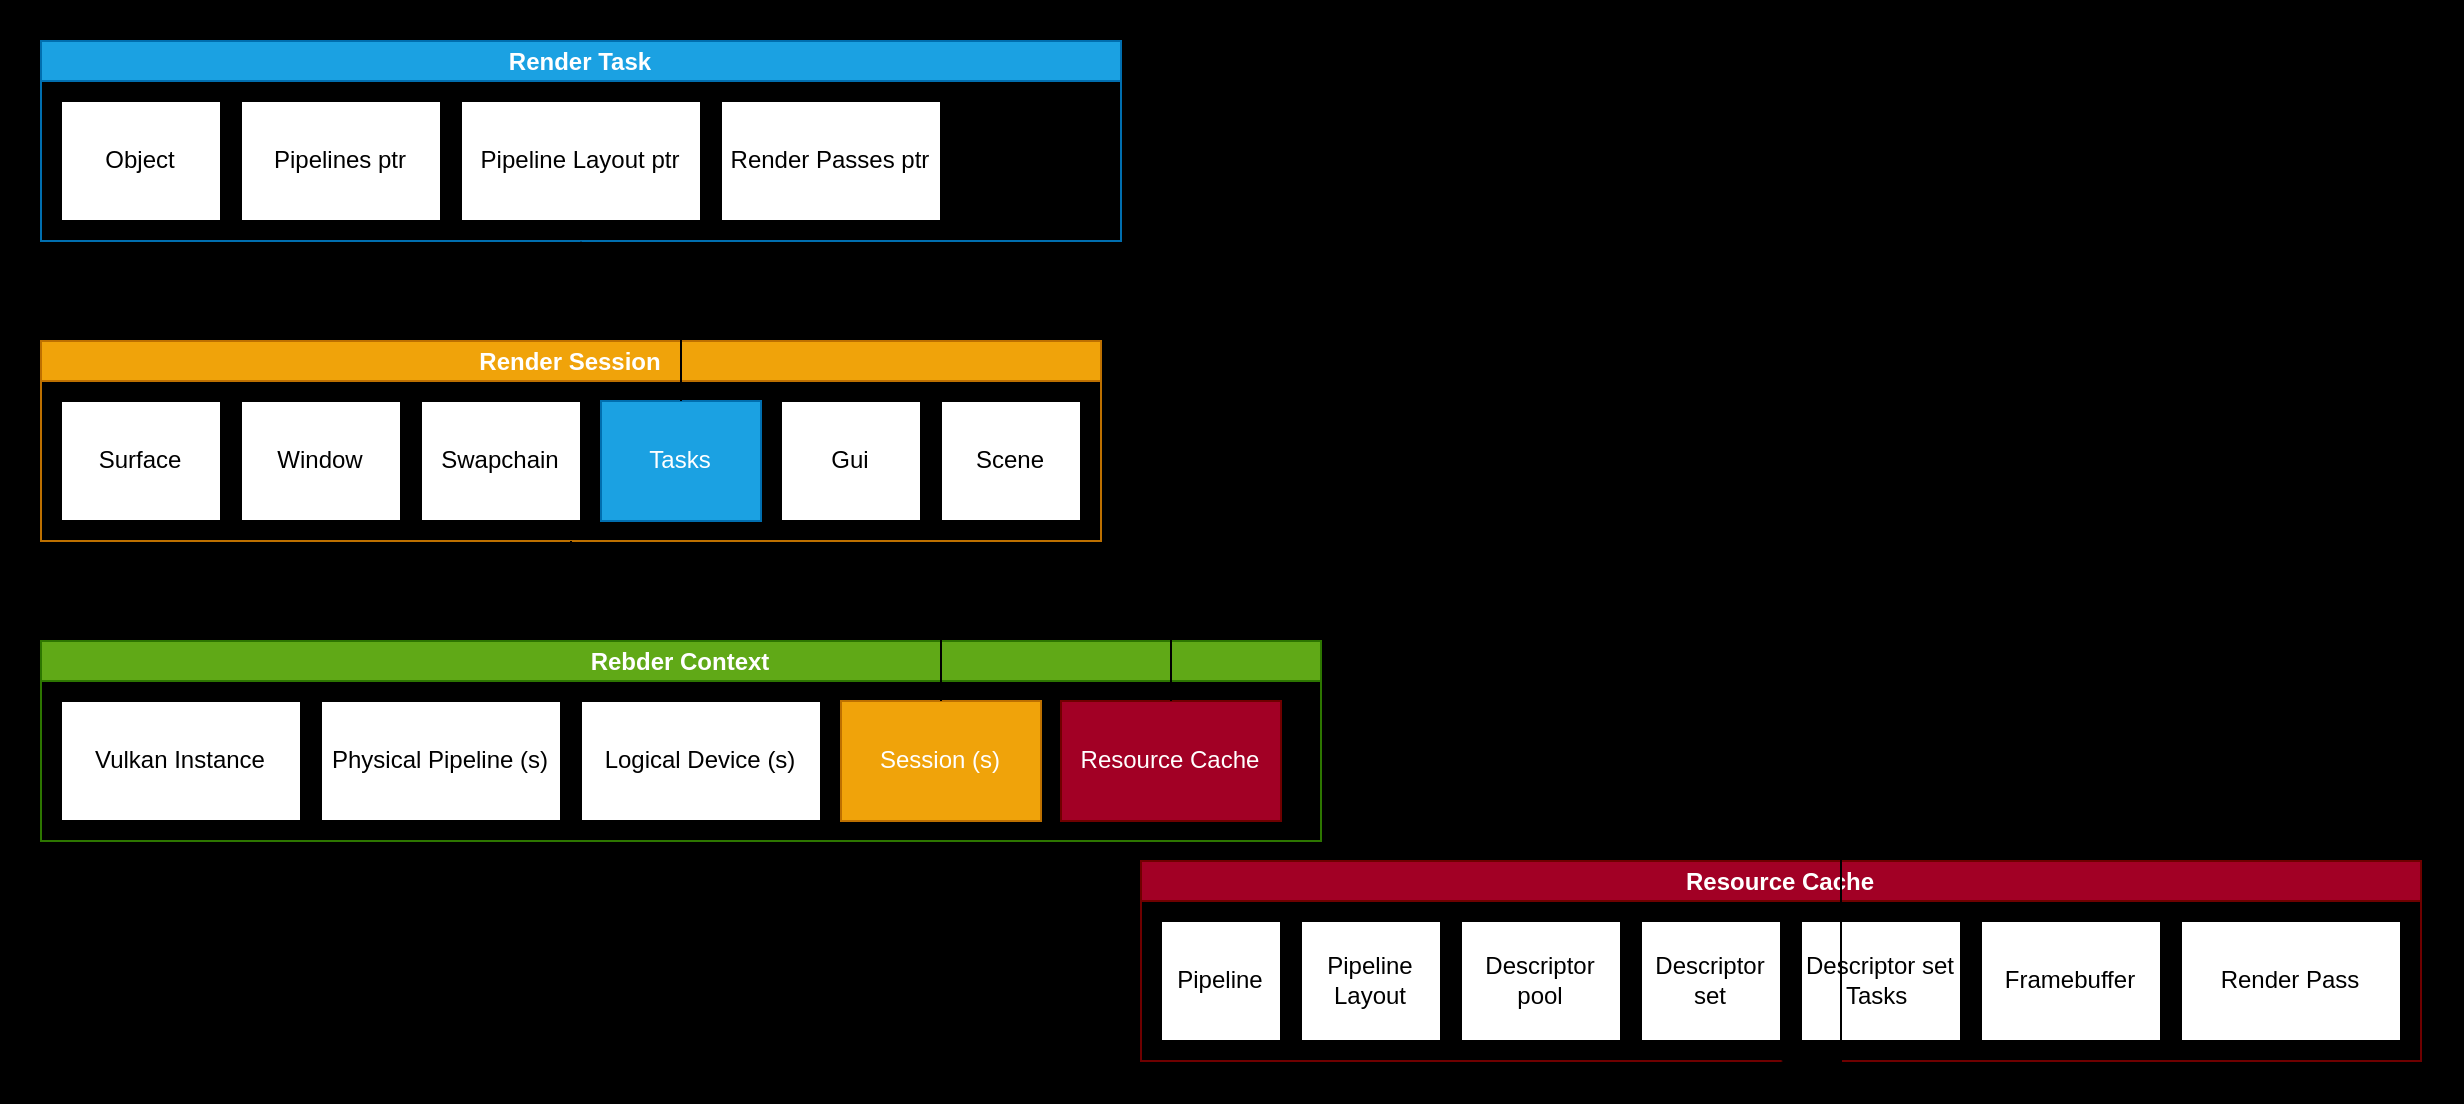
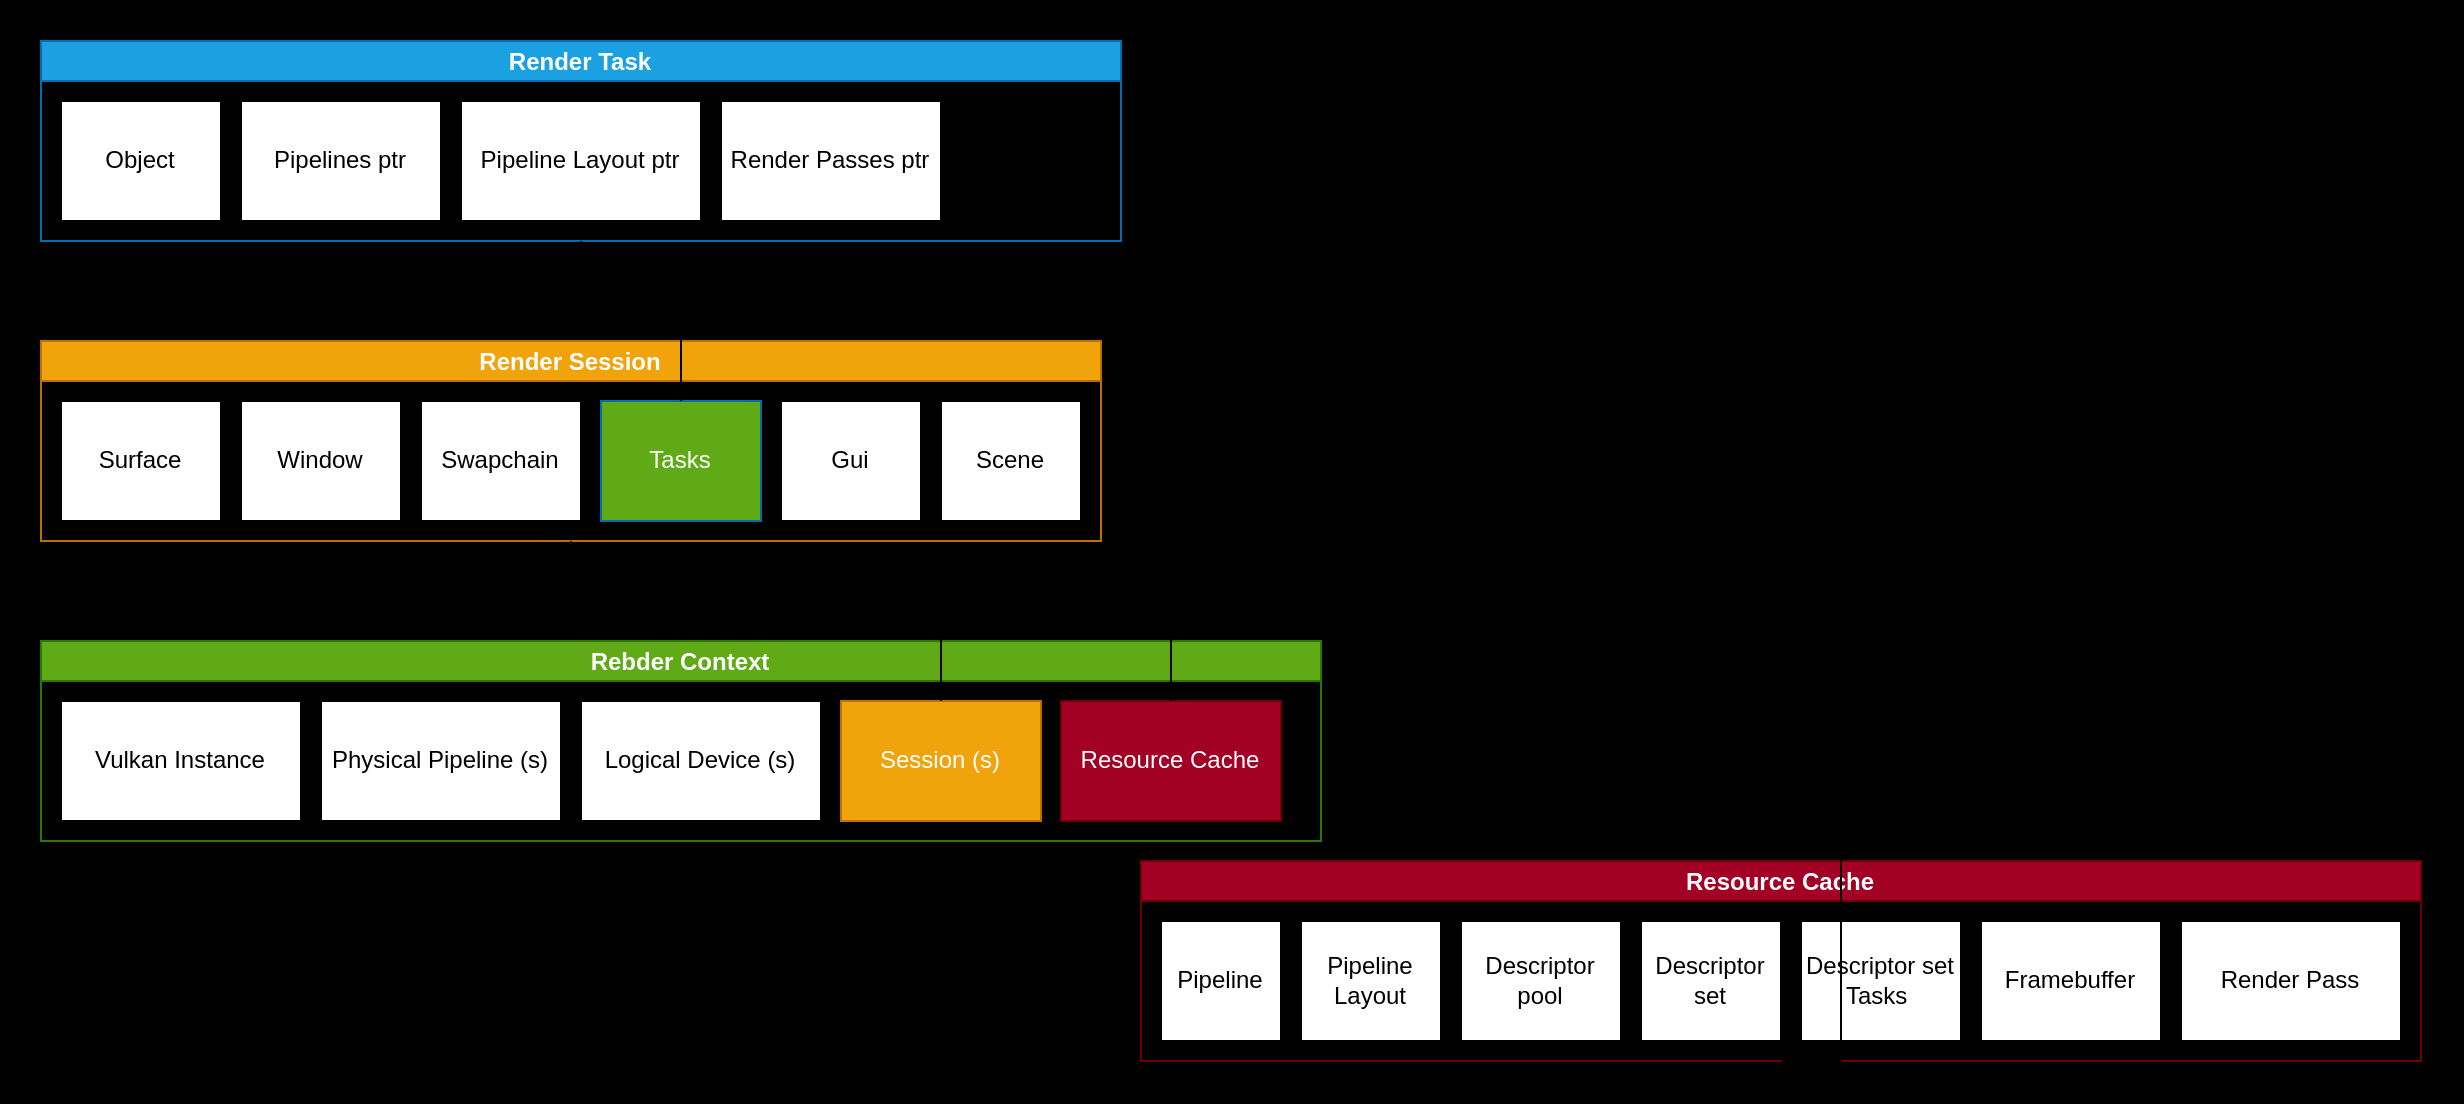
  <mxCell id="0" />
  <mxCell id="1" parent="0" />
  <mxCell id="2" value="Rebder Context" style="swimlane;startSize=20;fillColor=#60a917;strokeColor=#2D7600;fontColor=#ffffff;" parent="1" vertex="1"><mxGeometry x="20" y="320" width="640" height="100" as="geometry" /></mxCell>
  <mxCell id="3" value="Vulkan Instance" style="whiteSpace=wrap;html=1;" parent="2" vertex="1"><mxGeometry x="10" y="30" width="120" height="60" as="geometry" /></mxCell>
  <mxCell id="4" value="Physical Pipeline (s)" style="whiteSpace=wrap;html=1;" parent="2" vertex="1"><mxGeometry x="140" y="30" width="120" height="60" as="geometry" /></mxCell>
  <mxCell id="5" value="Logical Device (s)" style="whiteSpace=wrap;html=1;" parent="2" vertex="1"><mxGeometry x="270" y="30" width="120" height="60" as="geometry" /></mxCell>
  <mxCell id="6" value="Session (s)" style="whiteSpace=wrap;html=1;fillColor=#f0a30a;strokeColor=#BD7000;fontColor=#ffffff;" parent="2" vertex="1"><mxGeometry x="400" y="30" width="100" height="60" as="geometry" /></mxCell>
  <mxCell id="7" value="Resource Cache" style="whiteSpace=wrap;html=1;fillColor=#a20025;strokeColor=#6F0000;fontColor=#ffffff;" parent="2" vertex="1"><mxGeometry x="510" y="30" width="110" height="60" as="geometry" /></mxCell>
  <mxCell id="8" value="Render Task" style="swimlane;fillColor=#1ba1e2;strokeColor=#006EAF;fontColor=#ffffff;startSize=20;" parent="1" vertex="1"><mxGeometry x="20" y="20" width="540" height="100" as="geometry" /></mxCell>
  <mxCell id="9" value="Object" style="whiteSpace=wrap;html=1;" parent="8" vertex="1"><mxGeometry x="10" y="30" width="80" height="60" as="geometry" /></mxCell>
  <mxCell id="10" value="Pipelines ptr" style="whiteSpace=wrap;html=1;" parent="8" vertex="1"><mxGeometry x="100" y="30" width="100" height="60" as="geometry" /></mxCell>
  <mxCell id="11" value="Pipeline Layout ptr" style="whiteSpace=wrap;html=1;" parent="8" vertex="1"><mxGeometry x="210" y="30" width="120" height="60" as="geometry" /></mxCell>
  <mxCell id="12" value="Render Passes ptr" style="whiteSpace=wrap;html=1;" parent="8" vertex="1"><mxGeometry x="340" y="30" width="110" height="60" as="geometry" /></mxCell>
  <mxCell id="13" value="Render Session" style="swimlane;fillColor=#f0a30a;strokeColor=#BD7000;fontColor=#ffffff;startSize=20;" parent="1" vertex="1"><mxGeometry x="20" y="170" width="530" height="100" as="geometry" /></mxCell>
  <mxCell id="14" value="Surface" style="whiteSpace=wrap;html=1;" parent="13" vertex="1"><mxGeometry x="10" y="30" width="80" height="60" as="geometry" /></mxCell>
  <mxCell id="15" value="Window" style="whiteSpace=wrap;html=1;" parent="13" vertex="1"><mxGeometry x="100" y="30" width="80" height="60" as="geometry" /></mxCell>
  <mxCell id="16" value="Swapchain" style="whiteSpace=wrap;html=1;" parent="13" vertex="1"><mxGeometry x="190" y="30" width="80" height="60" as="geometry" /></mxCell>
- <mxCell id="17" value="Tasks" style="whiteSpace=wrap;html=1;fillColor=#1ba1e2;strokeColor=#006EAF;fontColor=#ffffff;" parent="13" vertex="1"><mxGeometry x="280" y="30" width="80" height="60" as="geometry" /></mxCell>
+ <mxCell id="17" value="Tasks" style="whiteSpace=wrap;html=1;fillColor=#60a917;strokeColor=#006EAF;fontColor=#ffffff;" parent="13" vertex="1"><mxGeometry x="280" y="30" width="80" height="60" as="geometry" /></mxCell>
  <mxCell id="18" value="Gui" style="whiteSpace=wrap;html=1;" parent="13" vertex="1"><mxGeometry x="370" y="30" width="70" height="60" as="geometry" /></mxCell>
  <mxCell id="19" value="Scene" style="whiteSpace=wrap;html=1;" parent="13" vertex="1"><mxGeometry x="450" y="30" width="70" height="60" as="geometry" /></mxCell>
  <mxCell id="20" style="edgeStyle=orthogonalEdgeStyle;rounded=0;orthogonalLoop=1;jettySize=auto;html=1;entryX=0.5;entryY=1;entryDx=0;entryDy=0;endArrow=none;" parent="1" source="6" target="13" edge="1"><mxGeometry relative="1" as="geometry" /></mxCell>
- <mxCell id="21" style="edgeStyle=orthogonalEdgeStyle;rounded=0;orthogonalLoop=1;jettySize=auto;html=1;entryX=0.5;entryY=1;entryDx=0;entryDy=0;" parent="1" source="17" target="8" edge="1"><mxGeometry relative="1" as="geometry" /></mxCell>
+ <mxCell id="21" style="edgeStyle=orthogonalEdgeStyle;rounded=0;orthogonalLoop=1;jettySize=auto;html=1;entryX=0.5;entryY=1;entryDx=0;entryDy=0;endArrow=none;" parent="1" source="17" target="8" edge="1"><mxGeometry relative="1" as="geometry" /></mxCell>
  <mxCell id="22" value="Resource Cache" style="swimlane;startSize=20;fillColor=#a20025;strokeColor=#6F0000;fontColor=#ffffff;" parent="1" vertex="1"><mxGeometry x="570" y="430" width="640" height="100" as="geometry" /></mxCell>
  <mxCell id="23" value="Pipeline" style="whiteSpace=wrap;html=1;" parent="22" vertex="1"><mxGeometry x="10" y="30" width="60" height="60" as="geometry" /></mxCell>
  <mxCell id="24" value="Pipeline Layout" style="whiteSpace=wrap;html=1;" parent="22" vertex="1"><mxGeometry x="80" y="30" width="70" height="60" as="geometry" /></mxCell>
  <mxCell id="25" value="Descriptor pool" style="whiteSpace=wrap;html=1;" parent="22" vertex="1"><mxGeometry x="160" y="30" width="80" height="60" as="geometry" /></mxCell>
  <mxCell id="26" value="Descriptor set" style="whiteSpace=wrap;html=1;" parent="22" vertex="1"><mxGeometry x="250" y="30" width="70" height="60" as="geometry" /></mxCell>
  <mxCell id="27" value="Descriptor set Tasks&amp;nbsp;" style="whiteSpace=wrap;html=1;" parent="22" vertex="1"><mxGeometry x="330" y="30" width="80" height="60" as="geometry" /></mxCell>
  <mxCell id="28" value="Framebuffer" style="whiteSpace=wrap;html=1;" parent="22" vertex="1"><mxGeometry x="420" y="30" width="90" height="60" as="geometry" /></mxCell>
  <mxCell id="29" value="Render Pass" style="whiteSpace=wrap;html=1;" parent="22" vertex="1"><mxGeometry x="520" y="30" width="110" height="60" as="geometry" /></mxCell>
  <mxCell id="30" style="edgeStyle=orthogonalEdgeStyle;rounded=0;orthogonalLoop=1;jettySize=auto;html=1;entryX=0.5;entryY=1;entryDx=0;entryDy=0;" parent="1" source="7" target="22" edge="1"><mxGeometry relative="1" as="geometry"><Array as="points"><mxPoint x="585" y="290" /><mxPoint x="920" y="290" /></Array></mxGeometry></mxCell>
